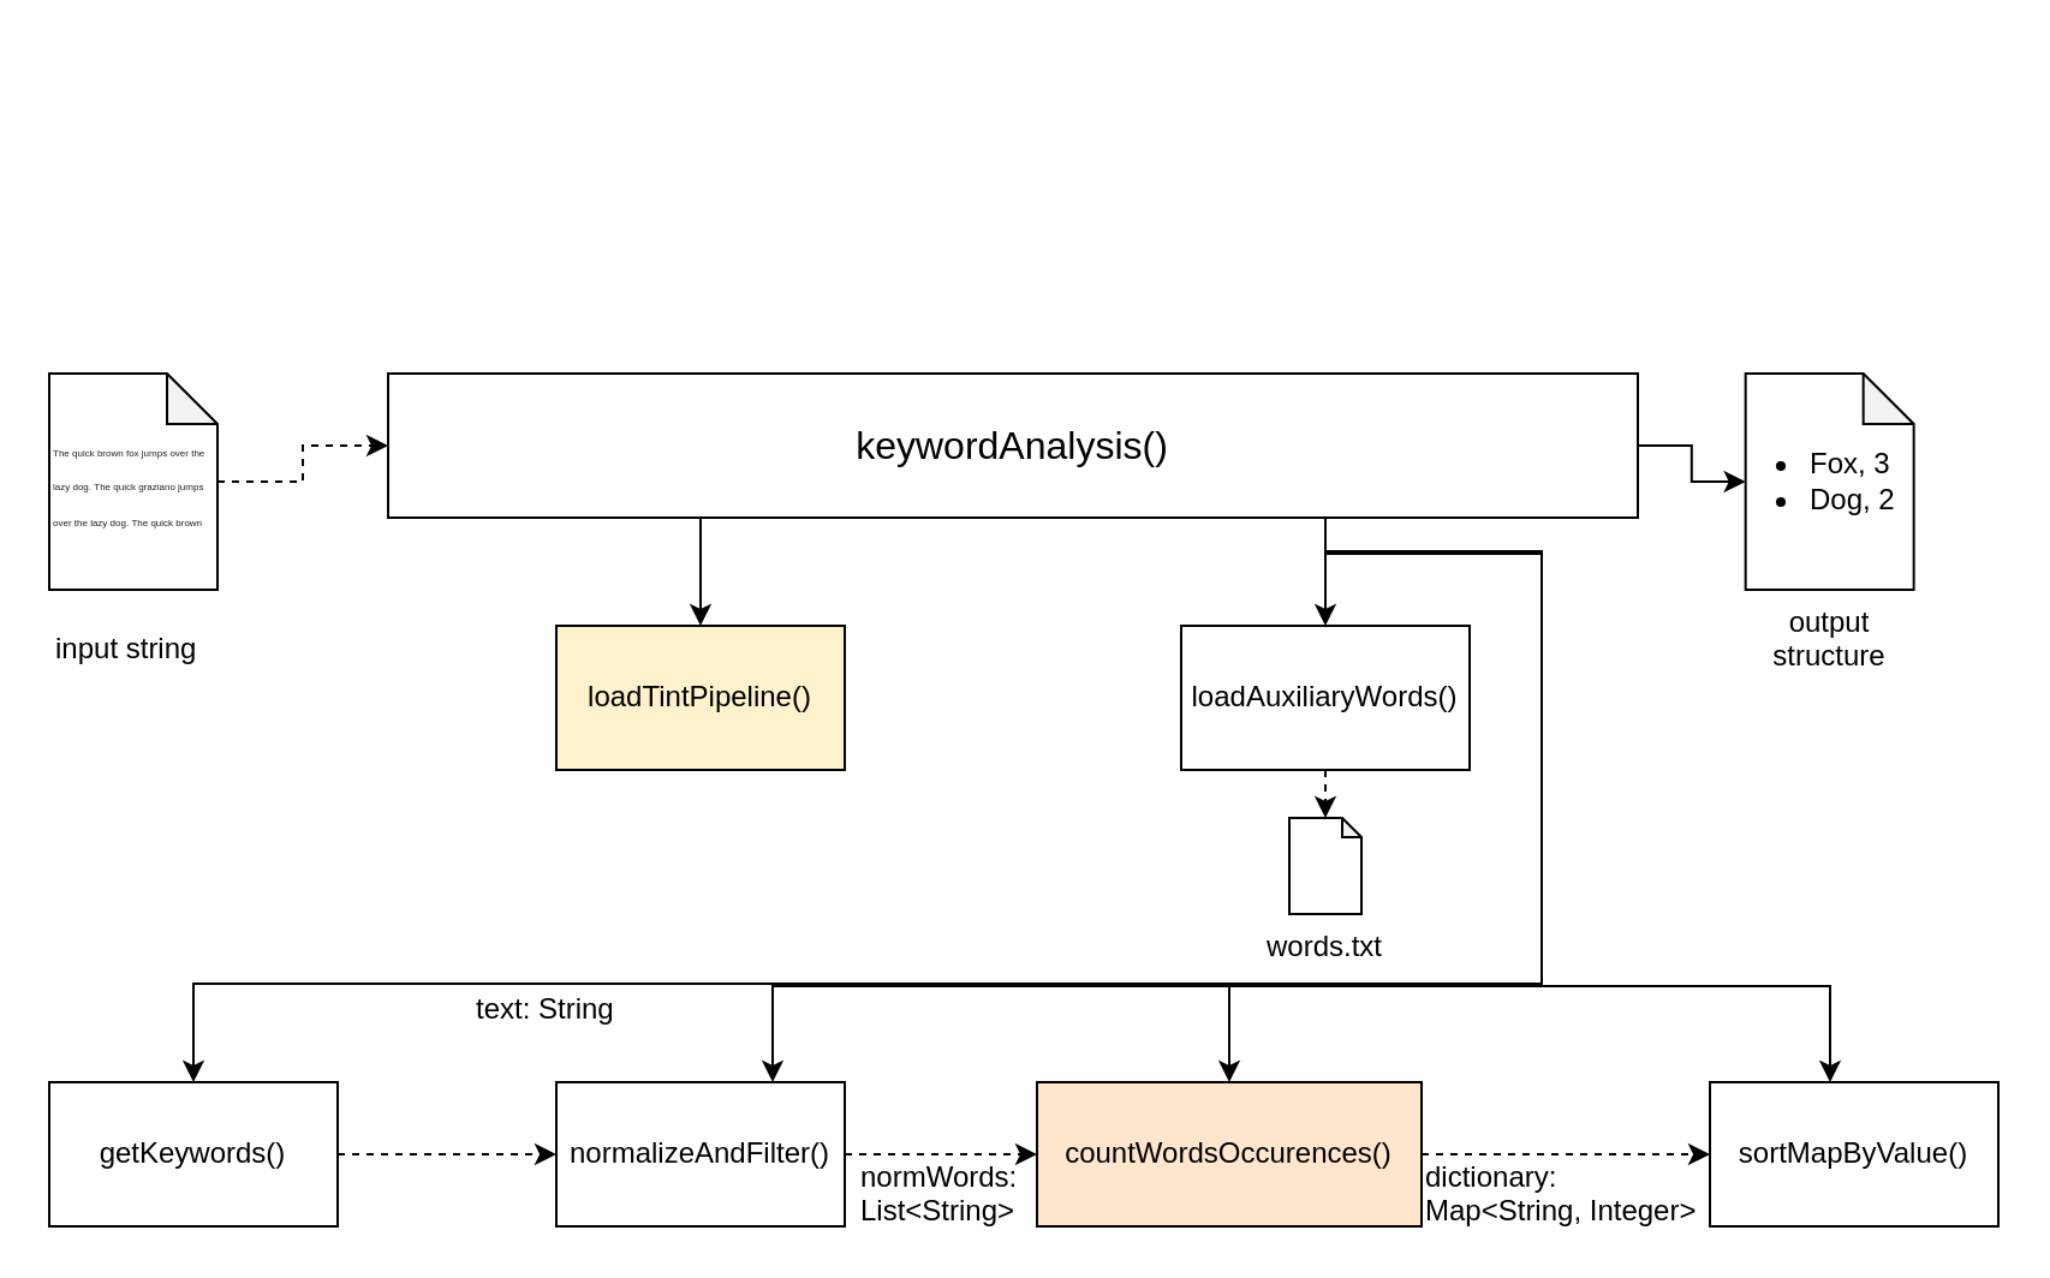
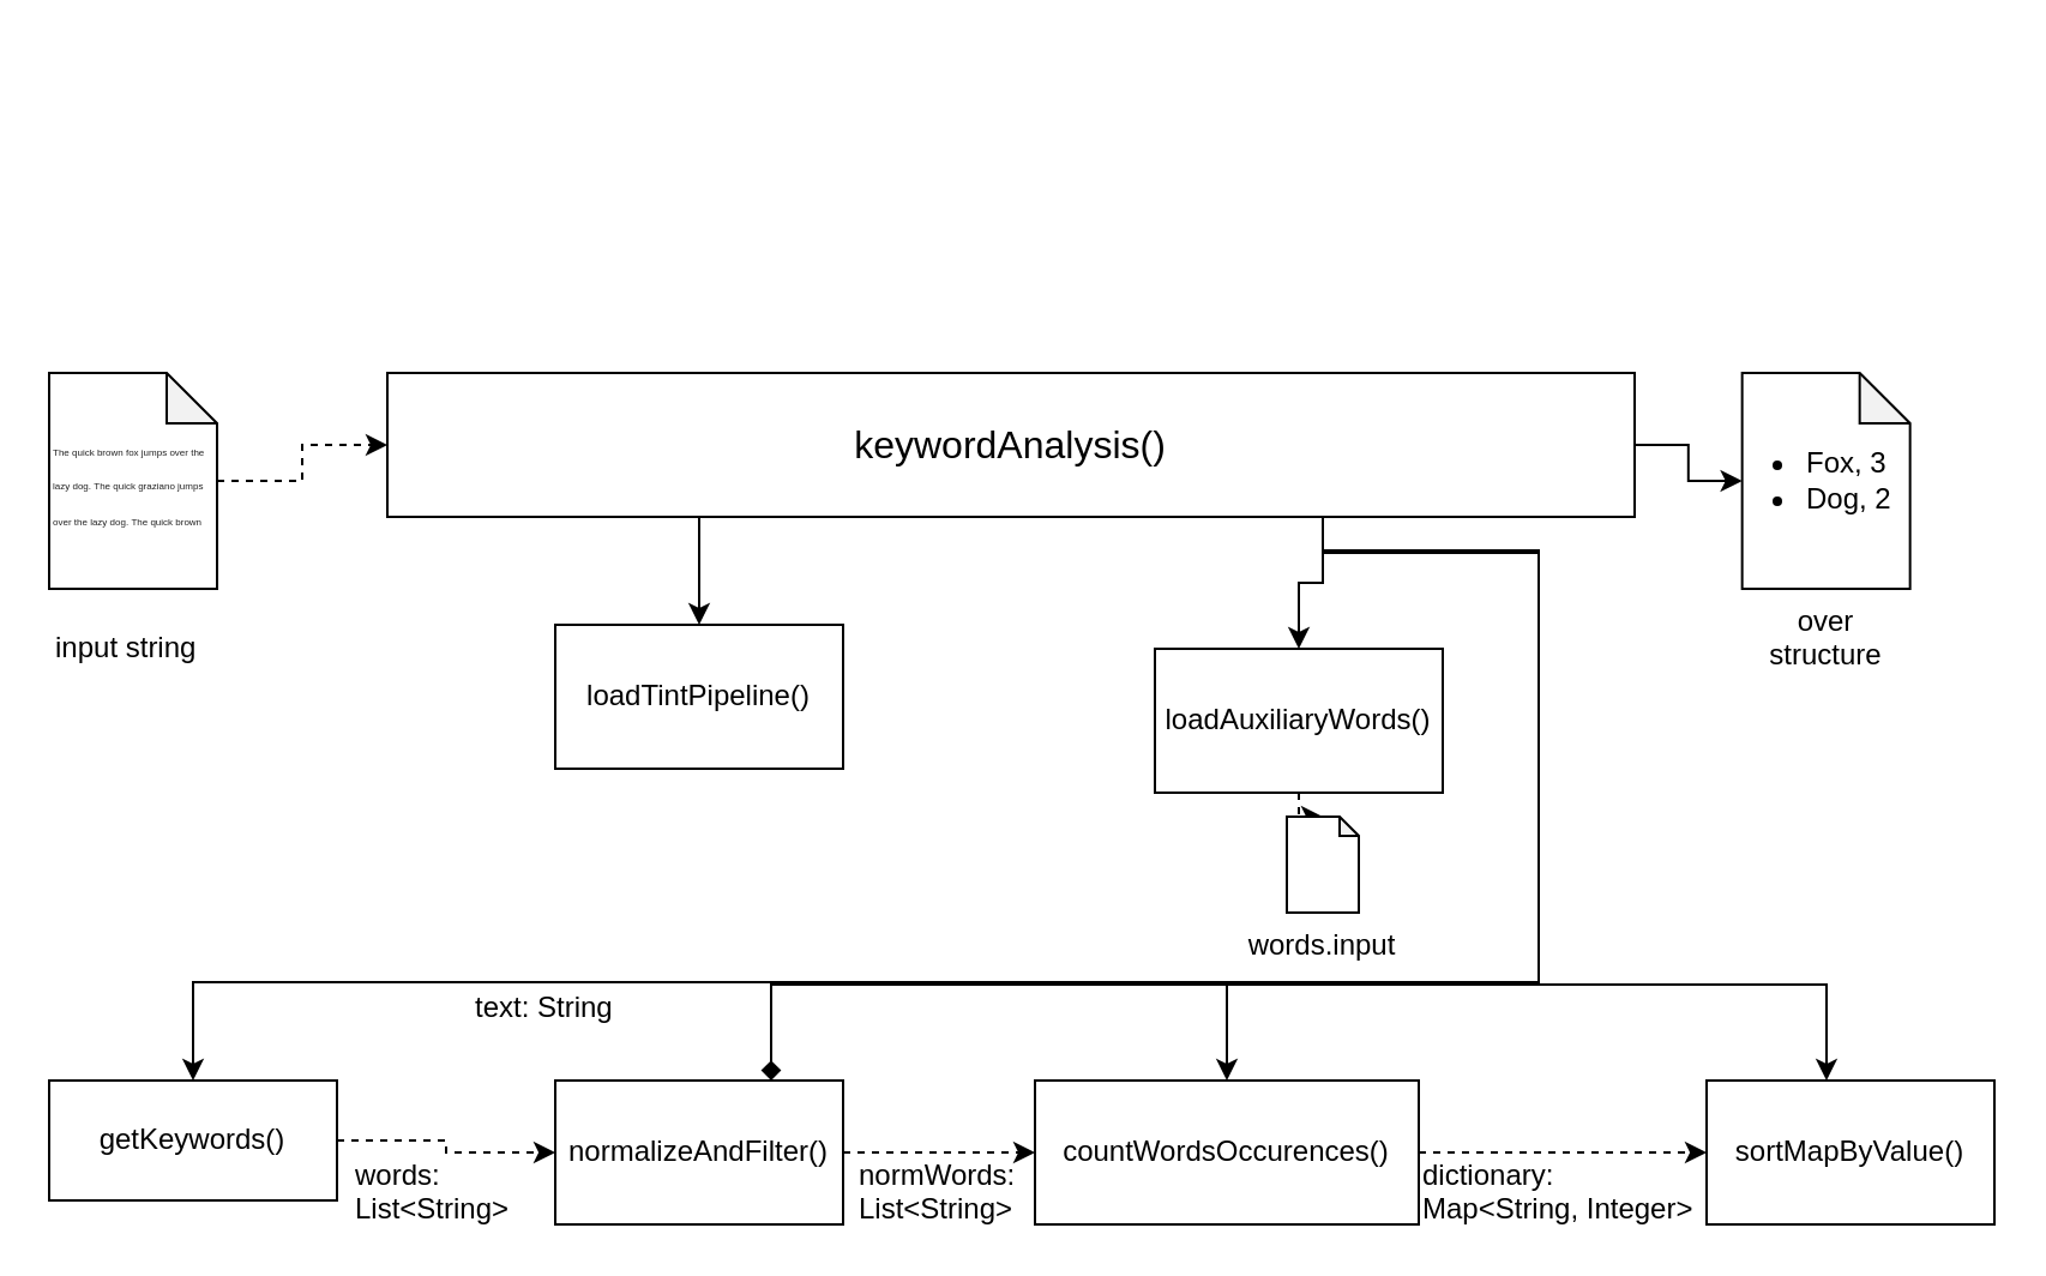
  <mxCell id="0" />
  <mxCell id="1" parent="0" />
- <mxCell id="2" value="loadTintPipeline()" style="rounded=0;whiteSpace=wrap;html=1;fillColor=#fff2cc;" parent="1" vertex="1"><mxGeometry x="231" y="260" width="120" height="60" as="geometry" /></mxCell>
+ <mxCell id="2" value="loadTintPipeline()" style="rounded=0;whiteSpace=wrap;html=1;" parent="1" vertex="1"><mxGeometry x="231" y="260" width="120" height="60" as="geometry" /></mxCell>
  <mxCell id="3" style="edgeStyle=orthogonalEdgeStyle;rounded=0;orthogonalLoop=1;jettySize=auto;html=1;exitX=0.5;exitY=1;exitDx=0;exitDy=0;entryX=0.5;entryY=0;entryDx=0;entryDy=0;entryPerimeter=0;dashed=1;" parent="1" source="4" target="12" edge="1"><mxGeometry relative="1" as="geometry"><Array as="points"><mxPoint x="551" y="340" /><mxPoint x="551" y="340" /></Array></mxGeometry></mxCell>
- <mxCell id="4" value="loadAuxiliaryWords()" style="rounded=0;whiteSpace=wrap;html=1;" parent="1" vertex="1"><mxGeometry x="491" y="260" width="120" height="60" as="geometry" /></mxCell>
+ <mxCell id="4" value="loadAuxiliaryWords()" style="rounded=0;whiteSpace=wrap;html=1;" parent="1" vertex="1"><mxGeometry x="481" y="270" width="120" height="60" as="geometry" /></mxCell>
  <mxCell id="5" value="" style="edgeStyle=orthogonalEdgeStyle;rounded=0;orthogonalLoop=1;jettySize=auto;html=1;dashed=1;" parent="1" source="6" target="8" edge="1"><mxGeometry relative="1" as="geometry" /></mxCell>
- <mxCell id="6" value="getKeywords()" style="rounded=0;whiteSpace=wrap;html=1;" parent="1" vertex="1"><mxGeometry x="20" y="450" width="120" height="60" as="geometry" /></mxCell>
+ <mxCell id="6" value="getKeywords()" style="rounded=0;whiteSpace=wrap;html=1;" parent="1" vertex="1"><mxGeometry x="20" y="450" width="120" height="50" as="geometry" /></mxCell>
  <mxCell id="7" value="" style="edgeStyle=orthogonalEdgeStyle;rounded=0;orthogonalLoop=1;jettySize=auto;html=1;dashed=1;" parent="1" source="8" target="10" edge="1"><mxGeometry relative="1" as="geometry" /></mxCell>
  <mxCell id="8" value="normalizeAndFilter()" style="rounded=0;whiteSpace=wrap;html=1;" parent="1" vertex="1"><mxGeometry x="231" y="450" width="120" height="60" as="geometry" /></mxCell>
  <mxCell id="9" value="" style="edgeStyle=orthogonalEdgeStyle;rounded=0;orthogonalLoop=1;jettySize=auto;html=1;dashed=1;" parent="1" source="10" target="11" edge="1"><mxGeometry relative="1" as="geometry" /></mxCell>
- <mxCell id="10" value="countWordsOccurences()" style="rounded=0;whiteSpace=wrap;html=1;fillColor=#ffe6cc;" parent="1" vertex="1"><mxGeometry x="431" y="450" width="160" height="60" as="geometry" /></mxCell>
+ <mxCell id="10" value="countWordsOccurences()" style="rounded=0;whiteSpace=wrap;html=1;" parent="1" vertex="1"><mxGeometry x="431" y="450" width="160" height="60" as="geometry" /></mxCell>
  <mxCell id="11" value="sortMapByValue()" style="rounded=0;whiteSpace=wrap;html=1;" parent="1" vertex="1"><mxGeometry x="711" y="450" width="120" height="60" as="geometry" /></mxCell>
- <mxCell id="12" value="words.txt" style="shape=note;whiteSpace=wrap;html=1;backgroundOutline=1;darkOpacity=0.05;size=8;labelPosition=center;verticalLabelPosition=bottom;align=center;verticalAlign=top;" parent="1" vertex="1"><mxGeometry x="536" y="340" width="30" height="40" as="geometry" /></mxCell>
+ <mxCell id="12" value="words.input" style="shape=note;whiteSpace=wrap;html=1;backgroundOutline=1;darkOpacity=0.05;size=8;labelPosition=center;verticalLabelPosition=bottom;align=center;verticalAlign=top;" parent="1" vertex="1"><mxGeometry x="536" y="340" width="30" height="40" as="geometry" /></mxCell>
  <mxCell id="13" style="edgeStyle=orthogonalEdgeStyle;rounded=0;orthogonalLoop=1;jettySize=auto;html=1;exitX=0.25;exitY=1;exitDx=0;exitDy=0;entryX=0.5;entryY=0;entryDx=0;entryDy=0;" parent="1" source="20" target="2" edge="1"><mxGeometry relative="1" as="geometry" /></mxCell>
- <mxCell id="14" style="edgeStyle=orthogonalEdgeStyle;rounded=0;orthogonalLoop=1;jettySize=auto;html=1;exitX=0.75;exitY=1;exitDx=0;exitDy=0;" parent="1" source="20" target="8" edge="1"><mxGeometry relative="1" as="geometry"><mxPoint x="721" y="390" as="targetPoint" /><mxPoint x="681" y="280" as="sourcePoint" /><Array as="points"><mxPoint x="641" y="230" /><mxPoint x="641" y="410" /><mxPoint x="321" y="410" /></Array></mxGeometry></mxCell>
+ <mxCell id="14" style="edgeStyle=orthogonalEdgeStyle;rounded=0;orthogonalLoop=1;jettySize=auto;html=1;exitX=0.75;exitY=1;exitDx=0;exitDy=0;endArrow=diamond;" parent="1" source="20" target="8" edge="1"><mxGeometry relative="1" as="geometry"><mxPoint x="721" y="390" as="targetPoint" /><mxPoint x="681" y="280" as="sourcePoint" /><Array as="points"><mxPoint x="641" y="230" /><mxPoint x="641" y="410" /><mxPoint x="321" y="410" /></Array></mxGeometry></mxCell>
  <mxCell id="15" style="edgeStyle=orthogonalEdgeStyle;rounded=0;orthogonalLoop=1;jettySize=auto;html=1;exitX=0.75;exitY=1;exitDx=0;exitDy=0;entryX=0.5;entryY=0;entryDx=0;entryDy=0;" parent="1" source="20" target="10" edge="1"><mxGeometry relative="1" as="geometry"><Array as="points"><mxPoint x="641" y="230" /><mxPoint x="641" y="410" /><mxPoint x="511" y="410" /></Array></mxGeometry></mxCell>
  <mxCell id="16" style="edgeStyle=orthogonalEdgeStyle;rounded=0;orthogonalLoop=1;jettySize=auto;html=1;exitX=0.75;exitY=1;exitDx=0;exitDy=0;" parent="1" source="20" target="11" edge="1"><mxGeometry relative="1" as="geometry"><Array as="points"><mxPoint x="641" y="230" /><mxPoint x="641" y="410" /><mxPoint x="761" y="410" /></Array></mxGeometry></mxCell>
  <mxCell id="17" style="edgeStyle=orthogonalEdgeStyle;rounded=0;orthogonalLoop=1;jettySize=auto;html=1;exitX=0.75;exitY=1;exitDx=0;exitDy=0;entryX=0.5;entryY=0;entryDx=0;entryDy=0;" parent="1" source="20" target="6" edge="1"><mxGeometry relative="1" as="geometry"><Array as="points"><mxPoint x="641" y="229" /><mxPoint x="641" y="409" /><mxPoint x="80" y="409" /></Array></mxGeometry></mxCell>
  <mxCell id="18" style="edgeStyle=orthogonalEdgeStyle;rounded=0;orthogonalLoop=1;jettySize=auto;html=1;exitX=0.75;exitY=1;exitDx=0;exitDy=0;entryX=0.5;entryY=0;entryDx=0;entryDy=0;" parent="1" source="20" target="4" edge="1"><mxGeometry relative="1" as="geometry" /></mxCell>
  <mxCell id="19" value="" style="edgeStyle=orthogonalEdgeStyle;rounded=0;orthogonalLoop=1;jettySize=auto;html=1;" edge="1" parent="1" source="20" target="30"><mxGeometry relative="1" as="geometry" /></mxCell>
  <mxCell id="20" value="&lt;font style=&quot;font-size: 16px&quot;&gt;keywordAnalysis()&lt;/font&gt;" style="rounded=0;whiteSpace=wrap;html=1;" parent="1" vertex="1"><mxGeometry x="161" y="155" width="520" height="60" as="geometry" /></mxCell>
  <mxCell id="21" value="&lt;h1&gt;&lt;br&gt;&lt;/h1&gt;" style="text;html=1;strokeColor=none;fillColor=none;spacing=5;spacingTop=-20;whiteSpace=wrap;overflow=hidden;rounded=0;" parent="1" vertex="1"><mxGeometry x="386" y="20" width="65" height="100" as="geometry" /></mxCell>
  <mxCell id="22" value="" style="edgeStyle=orthogonalEdgeStyle;rounded=0;orthogonalLoop=1;jettySize=auto;html=1;dashed=1;" parent="1" source="23" target="20" edge="1"><mxGeometry relative="1" as="geometry" /></mxCell>
  <mxCell id="23" value="&lt;span style=&quot;color: rgb(34 , 34 , 34) ; font-family: sans-serif ; white-space: normal ; background-color: rgb(255 , 255 , 255)&quot;&gt;&lt;font style=&quot;font-size: 4px&quot;&gt;The quick brown fox jumps over the lazy dog.&amp;nbsp;&lt;/font&gt;&lt;/span&gt;&lt;span style=&quot;color: rgb(34 , 34 , 34) ; font-family: sans-serif ; font-size: 4px ; background-color: rgb(255 , 255 , 255)&quot;&gt;The quick graziano jumps over the lazy dog.&amp;nbsp;&lt;/span&gt;&lt;span style=&quot;color: rgb(34 , 34 , 34) ; font-family: sans-serif ; font-size: 4px ; background-color: rgb(255 , 255 , 255)&quot;&gt;The quick brown&amp;nbsp;&lt;/span&gt;" style="shape=note;whiteSpace=wrap;html=1;backgroundOutline=1;darkOpacity=0.05;fillColor=none;size=21;align=left;" parent="1" vertex="1"><mxGeometry x="20" y="155" width="70" height="90" as="geometry" /></mxCell>
  <mxCell id="24" value="text: String" style="text;html=1;resizable=0;points=[];autosize=1;align=left;verticalAlign=top;spacingTop=-4;" parent="1" vertex="1"><mxGeometry x="196" y="410" width="70" height="20" as="geometry" /></mxCell>
+ <mxCell id="25" value="words:&lt;br&gt;List&amp;lt;String&amp;gt;" style="text;html=1;resizable=0;points=[];autosize=1;align=left;verticalAlign=top;spacingTop=-4;" parent="1" vertex="1"><mxGeometry x="146" y="480" width="80" height="30" as="geometry" /></mxCell>
  <mxCell id="26" value="normWords:&lt;br&gt;List&amp;lt;String&amp;gt;" style="text;html=1;resizable=0;points=[];autosize=1;align=left;verticalAlign=top;spacingTop=-4;" parent="1" vertex="1"><mxGeometry x="356" y="480" width="80" height="30" as="geometry" /></mxCell>
  <mxCell id="27" value="dictionary:&lt;br&gt;Map&amp;lt;String, Integer&amp;gt;" style="text;html=1;resizable=0;points=[];autosize=1;align=left;verticalAlign=top;spacingTop=-4;" parent="1" vertex="1"><mxGeometry x="591" y="480" width="130" height="30" as="geometry" /></mxCell>
  <mxCell id="28" value="input string" style="text;html=1;resizable=0;points=[];autosize=1;align=left;verticalAlign=top;spacingTop=-4;" vertex="1" parent="1"><mxGeometry x="21" y="260" width="70" height="20" as="geometry" /></mxCell>
  <mxCell id="29" value="&lt;ul&gt;&lt;li&gt;Fox, 3&lt;/li&gt;&lt;li&gt;Dog, 2&lt;/li&gt;&lt;/ul&gt;" style="text;strokeColor=none;fillColor=none;html=1;whiteSpace=wrap;verticalAlign=middle;overflow=hidden;" vertex="1" parent="1"><mxGeometry x="711" y="165" width="100" height="70" as="geometry" /></mxCell>
- <mxCell id="30" value="output structure" style="shape=note;whiteSpace=wrap;html=1;backgroundOutline=1;darkOpacity=0.05;fillColor=none;size=21;align=center;labelPosition=center;verticalLabelPosition=bottom;verticalAlign=top;" vertex="1" parent="1"><mxGeometry x="725.833" y="155" width="70" height="90" as="geometry" /></mxCell>
+ <mxCell id="30" value="over structure" style="shape=note;whiteSpace=wrap;html=1;backgroundOutline=1;darkOpacity=0.05;fillColor=none;size=21;align=center;labelPosition=center;verticalLabelPosition=bottom;verticalAlign=top;" vertex="1" parent="1"><mxGeometry x="725.833" y="155" width="70" height="90" as="geometry" /></mxCell>
